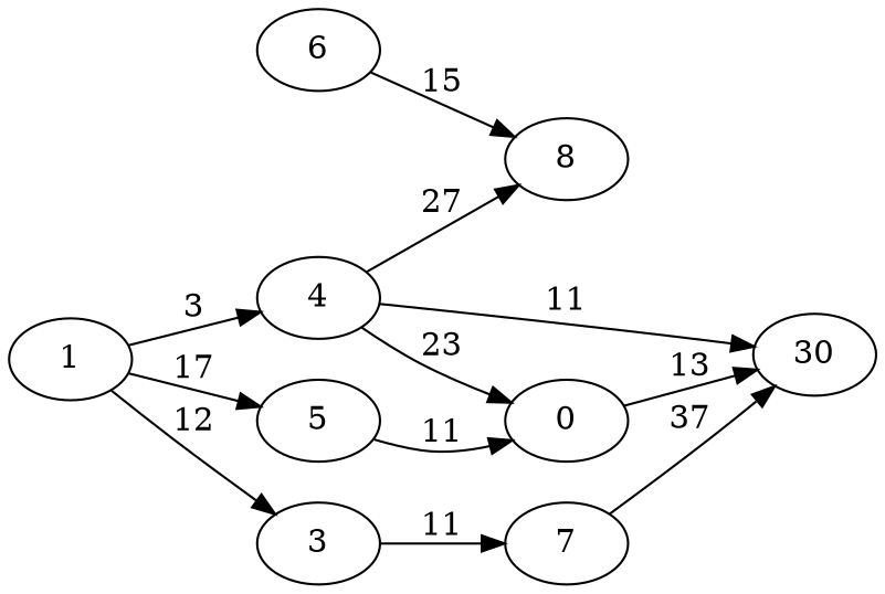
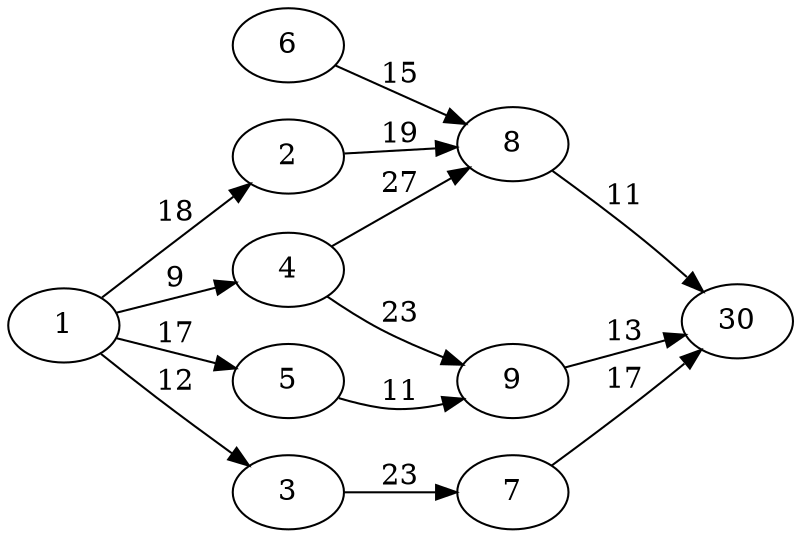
  digraph {
    rankdir=LR
    1
+   2
    3
    4
    5
    8
    7
-   9 [label=0]
+   9
    6
    n10 [label=30]
+   1 -> 2 [label=18]
    1 -> 3 [label=12]
-   1 -> 4 [label=3]
+   1 -> 4 [label=9]
    1 -> 5 [label=17]
-   3 -> 7 [label=11]
+   2 -> 8 [label=19]
+   3 -> 7 [label=23]
    4 -> 8 [label=27]
    4 -> 9 [label=23]
    5 -> 9 [label=11]
-   4 -> n10 [label=11]
-   7 -> n10 [label=37]
+   8 -> n10 [label=11]
+   7 -> n10 [label=17]
    9 -> n10 [label=13]
    6 -> 8 [label=15]
  }
